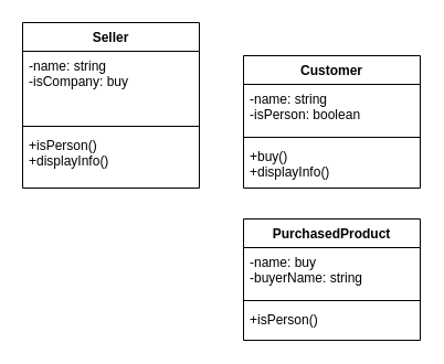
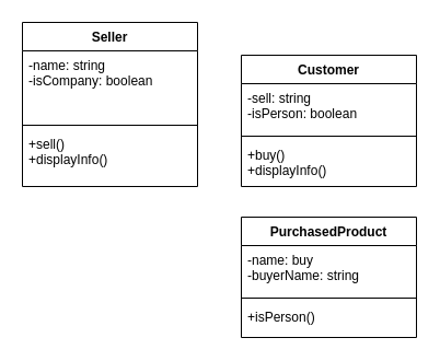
  <mxCell id="0" />
  <mxCell id="1" parent="0" />
  <mxCell id="2" value="Seller" style="swimlane;fontStyle=1;align=center;verticalAlign=top;childLayout=stackLayout;horizontal=1;startSize=26;horizontalStack=0;resizeParent=1;resizeParentMax=0;resizeLast=0;collapsible=1;marginBottom=0;" vertex="1" parent="1"><mxGeometry x="20" y="20" width="160" height="150" as="geometry" /></mxCell>
- <mxCell id="3" value="-name: string&#10;-isCompany: buy" style="text;strokeColor=none;fillColor=none;align=left;verticalAlign=top;spacingLeft=4;spacingRight=4;overflow=hidden;rotatable=0;points=[[0,0.5],[1,0.5]];portConstraint=eastwest;" vertex="1" parent="2"><mxGeometry y="26" width="160" height="64" as="geometry" /></mxCell>
+ <mxCell id="3" value="-name: string&#10;-isCompany: boolean" style="text;strokeColor=none;fillColor=none;align=left;verticalAlign=top;spacingLeft=4;spacingRight=4;overflow=hidden;rotatable=0;points=[[0,0.5],[1,0.5]];portConstraint=eastwest;" vertex="1" parent="2"><mxGeometry y="26" width="160" height="64" as="geometry" /></mxCell>
  <mxCell id="4" value="" style="line;strokeWidth=1;fillColor=none;align=left;verticalAlign=middle;spacingTop=-1;spacingLeft=3;spacingRight=3;rotatable=0;labelPosition=right;points=[];portConstraint=eastwest;" vertex="1" parent="2"><mxGeometry y="90" width="160" height="8" as="geometry" /></mxCell>
- <mxCell id="5" value="+isPerson()&#10;+displayInfo()" style="text;strokeColor=none;fillColor=none;align=left;verticalAlign=top;spacingLeft=4;spacingRight=4;overflow=hidden;rotatable=0;points=[[0,0.5],[1,0.5]];portConstraint=eastwest;" vertex="1" parent="2"><mxGeometry y="98" width="160" height="52" as="geometry" /></mxCell>
+ <mxCell id="5" value="+sell()&#10;+displayInfo()" style="text;strokeColor=none;fillColor=none;align=left;verticalAlign=top;spacingLeft=4;spacingRight=4;overflow=hidden;rotatable=0;points=[[0,0.5],[1,0.5]];portConstraint=eastwest;" vertex="1" parent="2"><mxGeometry y="98" width="160" height="52" as="geometry" /></mxCell>
  <mxCell id="6" value="Customer" style="swimlane;fontStyle=1;align=center;verticalAlign=top;childLayout=stackLayout;horizontal=1;startSize=26;horizontalStack=0;resizeParent=1;resizeParentMax=0;resizeLast=0;collapsible=1;marginBottom=0;" vertex="1" parent="1"><mxGeometry x="220" y="50" width="160" height="120" as="geometry" /></mxCell>
- <mxCell id="7" value="-name: string&#10;-isPerson: boolean" style="text;strokeColor=none;fillColor=none;align=left;verticalAlign=top;spacingLeft=4;spacingRight=4;overflow=hidden;rotatable=0;points=[[0,0.5],[1,0.5]];portConstraint=eastwest;" vertex="1" parent="6"><mxGeometry y="26" width="160" height="44" as="geometry" /></mxCell>
+ <mxCell id="7" value="-sell: string&#10;-isPerson: boolean" style="text;strokeColor=none;fillColor=none;align=left;verticalAlign=top;spacingLeft=4;spacingRight=4;overflow=hidden;rotatable=0;points=[[0,0.5],[1,0.5]];portConstraint=eastwest;" vertex="1" parent="6"><mxGeometry y="26" width="160" height="44" as="geometry" /></mxCell>
  <mxCell id="8" value="" style="line;strokeWidth=1;fillColor=none;align=left;verticalAlign=middle;spacingTop=-1;spacingLeft=3;spacingRight=3;rotatable=0;labelPosition=right;points=[];portConstraint=eastwest;" vertex="1" parent="6"><mxGeometry y="70" width="160" height="8" as="geometry" /></mxCell>
  <mxCell id="9" value="+buy()&#10;+displayInfo()" style="text;strokeColor=none;fillColor=none;align=left;verticalAlign=top;spacingLeft=4;spacingRight=4;overflow=hidden;rotatable=0;points=[[0,0.5],[1,0.5]];portConstraint=eastwest;" vertex="1" parent="6"><mxGeometry y="78" width="160" height="42" as="geometry" /></mxCell>
  <mxCell id="10" value="PurchasedProduct" style="swimlane;fontStyle=1;align=center;verticalAlign=top;childLayout=stackLayout;horizontal=1;startSize=26;horizontalStack=0;resizeParent=1;resizeParentMax=0;resizeLast=0;collapsible=1;marginBottom=0;" vertex="1" parent="1"><mxGeometry x="220" y="198" width="160" height="110" as="geometry" /></mxCell>
  <mxCell id="11" value="-name: buy&#10;-buyerName: string" style="text;strokeColor=none;fillColor=none;align=left;verticalAlign=top;spacingLeft=4;spacingRight=4;overflow=hidden;rotatable=0;points=[[0,0.5],[1,0.5]];portConstraint=eastwest;" vertex="1" parent="10"><mxGeometry y="26" width="160" height="44" as="geometry" /></mxCell>
  <mxCell id="12" value="" style="line;strokeWidth=1;fillColor=none;align=left;verticalAlign=middle;spacingTop=-1;spacingLeft=3;spacingRight=3;rotatable=0;labelPosition=right;points=[];portConstraint=eastwest;" vertex="1" parent="10"><mxGeometry y="70" width="160" height="8" as="geometry" /></mxCell>
  <mxCell id="13" value="+isPerson()" style="text;strokeColor=none;fillColor=none;align=left;verticalAlign=top;spacingLeft=4;spacingRight=4;overflow=hidden;rotatable=0;points=[[0,0.5],[1,0.5]];portConstraint=eastwest;" vertex="1" parent="10"><mxGeometry y="78" width="160" height="32" as="geometry" /></mxCell>
